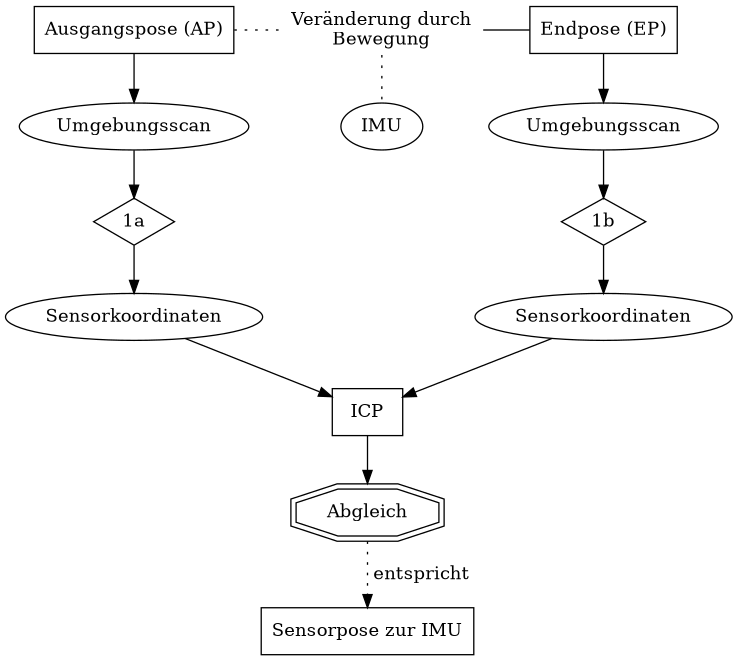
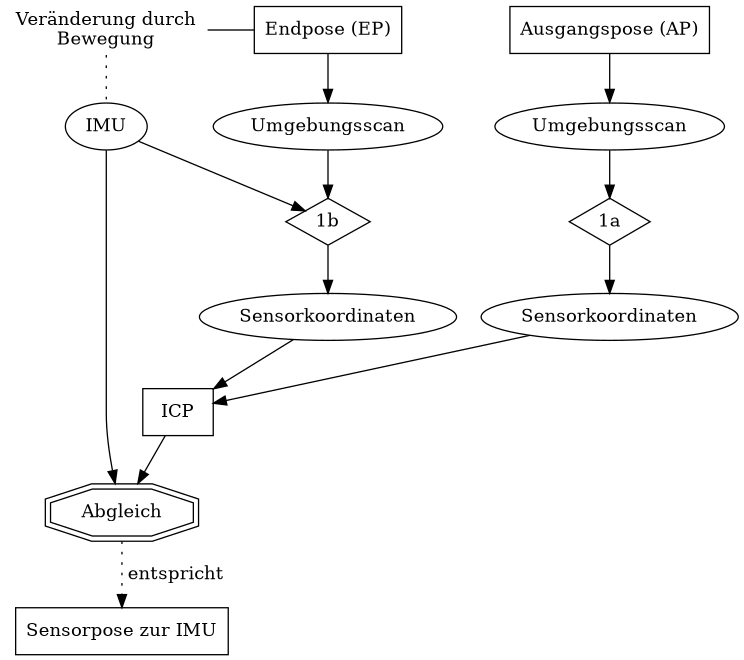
  digraph {
    node [group=g2]
    n1 [group=g1 label="Ausgangspose (AP)" shape=rectangle]
    n2 [label="Veränderung durch\nBewegung" shape=none]
    n3 [group=g3 label="Endpose (EP)" shape=rectangle]
    n4 [group=g1 label="1a" shape=diamond]
    n5 [group=g3 label="1b" shape=diamond]
    n6 [group=g1 label=Umgebungsscan]
    n7 [label=IMU]
    n8 [group=g3 label=Umgebungsscan]
    n9 [group=g1 label=Sensorkoordinaten]
    n10 [group=g3 label=Sensorkoordinaten]
    n11 [label=Abgleich shape=doubleoctagon]
    n12 [label="Sensorpose zur IMU" shape=rectangle]
    n13 [label=ICP shape=box]
    subgraph sub_1 {
      rank=same
      n1
      n2
      n3
    }
    subgraph sub_2 {
      rank=same
      n4
      n5
    }
-   n1 -> n2 [arrowhead=none style=dotted]
    n1 -> n6
    n2 -> n3 [arrowhead=none style=solid]
    n2 -> n7 [arrowhead=none style=dotted]
    n3 -> n8
    n4 -> n9
    n5 -> n10
    n6 -> n4
+   n7 -> n5
+   n7 -> n11
    n8 -> n5
    n9 -> n13
    n10 -> n13
    n11 -> n12 [label=" entspricht" style=dotted]
    n13 -> n11
  }
